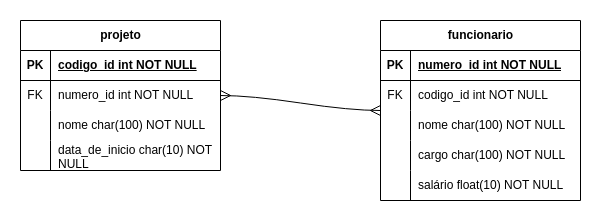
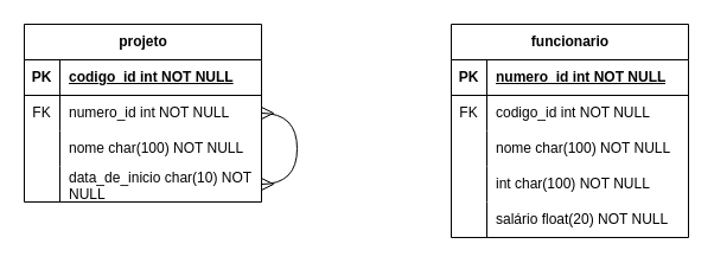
  <mxCell id="0" />
  <mxCell id="1" parent="0" />
  <mxCell id="2" value="projeto" style="shape=table;startSize=30;container=1;collapsible=1;childLayout=tableLayout;fixedRows=1;rowLines=0;fontStyle=1;align=center;resizeLast=1;html=1;" vertex="1" parent="1"><mxGeometry x="20" y="20" width="200" height="150" as="geometry" /></mxCell>
  <mxCell id="3" value="" style="shape=tableRow;horizontal=0;startSize=0;swimlaneHead=0;swimlaneBody=0;fillColor=none;collapsible=0;dropTarget=0;points=[[0,0.5],[1,0.5]];portConstraint=eastwest;top=0;left=0;right=0;bottom=1;" vertex="1" parent="2"><mxGeometry y="30" width="200" height="30" as="geometry" /></mxCell>
  <mxCell id="4" value="PK" style="shape=partialRectangle;connectable=0;fillColor=none;top=0;left=0;bottom=0;right=0;fontStyle=1;overflow=hidden;whiteSpace=wrap;html=1;" vertex="1" parent="3"><mxGeometry width="30" height="30" as="geometry"><mxRectangle width="30" height="30" as="alternateBounds" /></mxGeometry></mxCell>
  <mxCell id="5" value="codigo_id int NOT NULL" style="shape=partialRectangle;connectable=0;fillColor=none;top=0;left=0;bottom=0;right=0;align=left;spacingLeft=6;fontStyle=5;overflow=hidden;whiteSpace=wrap;html=1;" vertex="1" parent="3"><mxGeometry x="30" width="170" height="30" as="geometry"><mxRectangle width="170" height="30" as="alternateBounds" /></mxGeometry></mxCell>
  <mxCell id="6" value="" style="shape=tableRow;horizontal=0;startSize=0;swimlaneHead=0;swimlaneBody=0;fillColor=none;collapsible=0;dropTarget=0;points=[[0,0.5],[1,0.5]];portConstraint=eastwest;top=0;left=0;right=0;bottom=0;" vertex="1" parent="2"><mxGeometry y="60" width="200" height="30" as="geometry" /></mxCell>
  <mxCell id="7" value="FK" style="shape=partialRectangle;connectable=0;fillColor=none;top=0;left=0;bottom=0;right=0;editable=1;overflow=hidden;whiteSpace=wrap;html=1;" vertex="1" parent="6"><mxGeometry width="30" height="30" as="geometry"><mxRectangle width="30" height="30" as="alternateBounds" /></mxGeometry></mxCell>
  <mxCell id="8" value="numero_id int NOT NULL" style="shape=partialRectangle;connectable=0;fillColor=none;top=0;left=0;bottom=0;right=0;align=left;spacingLeft=6;overflow=hidden;whiteSpace=wrap;html=1;" vertex="1" parent="6"><mxGeometry x="30" width="170" height="30" as="geometry"><mxRectangle width="170" height="30" as="alternateBounds" /></mxGeometry></mxCell>
  <mxCell id="9" value="" style="shape=tableRow;horizontal=0;startSize=0;swimlaneHead=0;swimlaneBody=0;fillColor=none;collapsible=0;dropTarget=0;points=[[0,0.5],[1,0.5]];portConstraint=eastwest;top=0;left=0;right=0;bottom=0;" vertex="1" parent="2"><mxGeometry y="90" width="200" height="30" as="geometry" /></mxCell>
  <mxCell id="10" value="" style="shape=partialRectangle;connectable=0;fillColor=none;top=0;left=0;bottom=0;right=0;editable=1;overflow=hidden;whiteSpace=wrap;html=1;" vertex="1" parent="9"><mxGeometry width="30" height="30" as="geometry"><mxRectangle width="30" height="30" as="alternateBounds" /></mxGeometry></mxCell>
  <mxCell id="11" value="nome char(100) NOT NULL" style="shape=partialRectangle;connectable=0;fillColor=none;top=0;left=0;bottom=0;right=0;align=left;spacingLeft=6;overflow=hidden;whiteSpace=wrap;html=1;" vertex="1" parent="9"><mxGeometry x="30" width="170" height="30" as="geometry"><mxRectangle width="170" height="30" as="alternateBounds" /></mxGeometry></mxCell>
  <mxCell id="12" value="" style="shape=tableRow;horizontal=0;startSize=0;swimlaneHead=0;swimlaneBody=0;fillColor=none;collapsible=0;dropTarget=0;points=[[0,0.5],[1,0.5]];portConstraint=eastwest;top=0;left=0;right=0;bottom=0;" vertex="1" parent="2"><mxGeometry y="120" width="200" height="30" as="geometry" /></mxCell>
  <mxCell id="13" value="" style="shape=partialRectangle;connectable=0;fillColor=none;top=0;left=0;bottom=0;right=0;editable=1;overflow=hidden;whiteSpace=wrap;html=1;" vertex="1" parent="12"><mxGeometry width="30" height="30" as="geometry"><mxRectangle width="30" height="30" as="alternateBounds" /></mxGeometry></mxCell>
  <mxCell id="14" value="data_de_inicio char(10) NOT NULL" style="shape=partialRectangle;connectable=0;fillColor=none;top=0;left=0;bottom=0;right=0;align=left;spacingLeft=6;overflow=hidden;whiteSpace=wrap;html=1;" vertex="1" parent="12"><mxGeometry x="30" width="170" height="30" as="geometry"><mxRectangle width="170" height="30" as="alternateBounds" /></mxGeometry></mxCell>
  <mxCell id="15" value="funcionario" style="shape=table;startSize=30;container=1;collapsible=1;childLayout=tableLayout;fixedRows=1;rowLines=0;fontStyle=1;align=center;resizeLast=1;html=1;" vertex="1" parent="1"><mxGeometry x="380" y="20" width="200" height="180" as="geometry" /></mxCell>
  <mxCell id="16" value="" style="shape=tableRow;horizontal=0;startSize=0;swimlaneHead=0;swimlaneBody=0;fillColor=none;collapsible=0;dropTarget=0;points=[[0,0.5],[1,0.5]];portConstraint=eastwest;top=0;left=0;right=0;bottom=1;" vertex="1" parent="15"><mxGeometry y="30" width="200" height="30" as="geometry" /></mxCell>
  <mxCell id="17" value="PK" style="shape=partialRectangle;connectable=0;fillColor=none;top=0;left=0;bottom=0;right=0;fontStyle=1;overflow=hidden;whiteSpace=wrap;html=1;" vertex="1" parent="16"><mxGeometry width="30" height="30" as="geometry"><mxRectangle width="30" height="30" as="alternateBounds" /></mxGeometry></mxCell>
  <mxCell id="18" value="numero_id int NOT NULL" style="shape=partialRectangle;connectable=0;fillColor=none;top=0;left=0;bottom=0;right=0;align=left;spacingLeft=6;fontStyle=5;overflow=hidden;whiteSpace=wrap;html=1;" vertex="1" parent="16"><mxGeometry x="30" width="170" height="30" as="geometry"><mxRectangle width="170" height="30" as="alternateBounds" /></mxGeometry></mxCell>
  <mxCell id="19" value="" style="shape=tableRow;horizontal=0;startSize=0;swimlaneHead=0;swimlaneBody=0;fillColor=none;collapsible=0;dropTarget=0;points=[[0,0.5],[1,0.5]];portConstraint=eastwest;top=0;left=0;right=0;bottom=0;" vertex="1" parent="15"><mxGeometry y="60" width="200" height="30" as="geometry" /></mxCell>
  <mxCell id="20" value="FK" style="shape=partialRectangle;connectable=0;fillColor=none;top=0;left=0;bottom=0;right=0;editable=1;overflow=hidden;whiteSpace=wrap;html=1;" vertex="1" parent="19"><mxGeometry width="30" height="30" as="geometry"><mxRectangle width="30" height="30" as="alternateBounds" /></mxGeometry></mxCell>
  <mxCell id="21" value="codigo_id int NOT NULL" style="shape=partialRectangle;connectable=0;fillColor=none;top=0;left=0;bottom=0;right=0;align=left;spacingLeft=6;overflow=hidden;whiteSpace=wrap;html=1;" vertex="1" parent="19"><mxGeometry x="30" width="170" height="30" as="geometry"><mxRectangle width="170" height="30" as="alternateBounds" /></mxGeometry></mxCell>
  <mxCell id="22" value="" style="shape=tableRow;horizontal=0;startSize=0;swimlaneHead=0;swimlaneBody=0;fillColor=none;collapsible=0;dropTarget=0;points=[[0,0.5],[1,0.5]];portConstraint=eastwest;top=0;left=0;right=0;bottom=0;" vertex="1" parent="15"><mxGeometry y="90" width="200" height="30" as="geometry" /></mxCell>
  <mxCell id="23" value="" style="shape=partialRectangle;connectable=0;fillColor=none;top=0;left=0;bottom=0;right=0;editable=1;overflow=hidden;whiteSpace=wrap;html=1;" vertex="1" parent="22"><mxGeometry width="30" height="30" as="geometry"><mxRectangle width="30" height="30" as="alternateBounds" /></mxGeometry></mxCell>
  <mxCell id="24" value="nome char(100) NOT NULL" style="shape=partialRectangle;connectable=0;fillColor=none;top=0;left=0;bottom=0;right=0;align=left;spacingLeft=6;overflow=hidden;whiteSpace=wrap;html=1;" vertex="1" parent="22"><mxGeometry x="30" width="170" height="30" as="geometry"><mxRectangle width="170" height="30" as="alternateBounds" /></mxGeometry></mxCell>
  <mxCell id="25" value="" style="shape=tableRow;horizontal=0;startSize=0;swimlaneHead=0;swimlaneBody=0;fillColor=none;collapsible=0;dropTarget=0;points=[[0,0.5],[1,0.5]];portConstraint=eastwest;top=0;left=0;right=0;bottom=0;" vertex="1" parent="15"><mxGeometry y="120" width="200" height="30" as="geometry" /></mxCell>
  <mxCell id="26" value="" style="shape=partialRectangle;connectable=0;fillColor=none;top=0;left=0;bottom=0;right=0;editable=1;overflow=hidden;whiteSpace=wrap;html=1;" vertex="1" parent="25"><mxGeometry width="30" height="30" as="geometry"><mxRectangle width="30" height="30" as="alternateBounds" /></mxGeometry></mxCell>
- <mxCell id="27" value="cargo char(100) NOT NULL" style="shape=partialRectangle;connectable=0;fillColor=none;top=0;left=0;bottom=0;right=0;align=left;spacingLeft=6;overflow=hidden;whiteSpace=wrap;html=1;" vertex="1" parent="25"><mxGeometry x="30" width="170" height="30" as="geometry"><mxRectangle width="170" height="30" as="alternateBounds" /></mxGeometry></mxCell>
+ <mxCell id="27" value="int char(100) NOT NULL" style="shape=partialRectangle;connectable=0;fillColor=none;top=0;left=0;bottom=0;right=0;align=left;spacingLeft=6;overflow=hidden;whiteSpace=wrap;html=1;" vertex="1" parent="25"><mxGeometry x="30" width="170" height="30" as="geometry"><mxRectangle width="170" height="30" as="alternateBounds" /></mxGeometry></mxCell>
  <mxCell id="28" value="" style="shape=tableRow;horizontal=0;startSize=0;swimlaneHead=0;swimlaneBody=0;fillColor=none;collapsible=0;dropTarget=0;points=[[0,0.5],[1,0.5]];portConstraint=eastwest;top=0;left=0;right=0;bottom=0;" vertex="1" parent="15"><mxGeometry y="150" width="200" height="30" as="geometry" /></mxCell>
  <mxCell id="29" value="" style="shape=partialRectangle;connectable=0;fillColor=none;top=0;left=0;bottom=0;right=0;editable=1;overflow=hidden;whiteSpace=wrap;html=1;" vertex="1" parent="28"><mxGeometry width="30" height="30" as="geometry"><mxRectangle width="30" height="30" as="alternateBounds" /></mxGeometry></mxCell>
- <mxCell id="30" value="salário float(10) NOT NULL" style="shape=partialRectangle;connectable=0;fillColor=none;top=0;left=0;bottom=0;right=0;align=left;spacingLeft=6;overflow=hidden;whiteSpace=wrap;html=1;" vertex="1" parent="28"><mxGeometry x="30" width="170" height="30" as="geometry"><mxRectangle width="170" height="30" as="alternateBounds" /></mxGeometry></mxCell>
- <mxCell id="31" value="" style="edgeStyle=entityRelationEdgeStyle;fontSize=12;html=1;endArrow=ERmany;startArrow=ERmany;rounded=0;startSize=8;endSize=8;curved=1;" edge="1" parent="1" source="2" target="15"><mxGeometry width="100" height="100" relative="1" as="geometry"><mxPoint x="190" y="30" as="sourcePoint" /><mxPoint x="330" y="160" as="targetPoint" /></mxGeometry></mxCell>
+ <mxCell id="30" value="salário float(20) NOT NULL" style="shape=partialRectangle;connectable=0;fillColor=none;top=0;left=0;bottom=0;right=0;align=left;spacingLeft=6;overflow=hidden;whiteSpace=wrap;html=1;" vertex="1" parent="28"><mxGeometry x="30" width="170" height="30" as="geometry"><mxRectangle width="170" height="30" as="alternateBounds" /></mxGeometry></mxCell>
+ <mxCell id="31" value="" style="edgeStyle=entityRelationEdgeStyle;fontSize=12;html=1;endArrow=ERmany;startArrow=ERmany;rounded=0;startSize=8;endSize=8;curved=1;" edge="1" parent="1" source="2" target="14"><mxGeometry width="100" height="100" relative="1" as="geometry"><mxPoint x="190" y="30" as="sourcePoint" /><mxPoint x="330" y="160" as="targetPoint" /></mxGeometry></mxCell>
